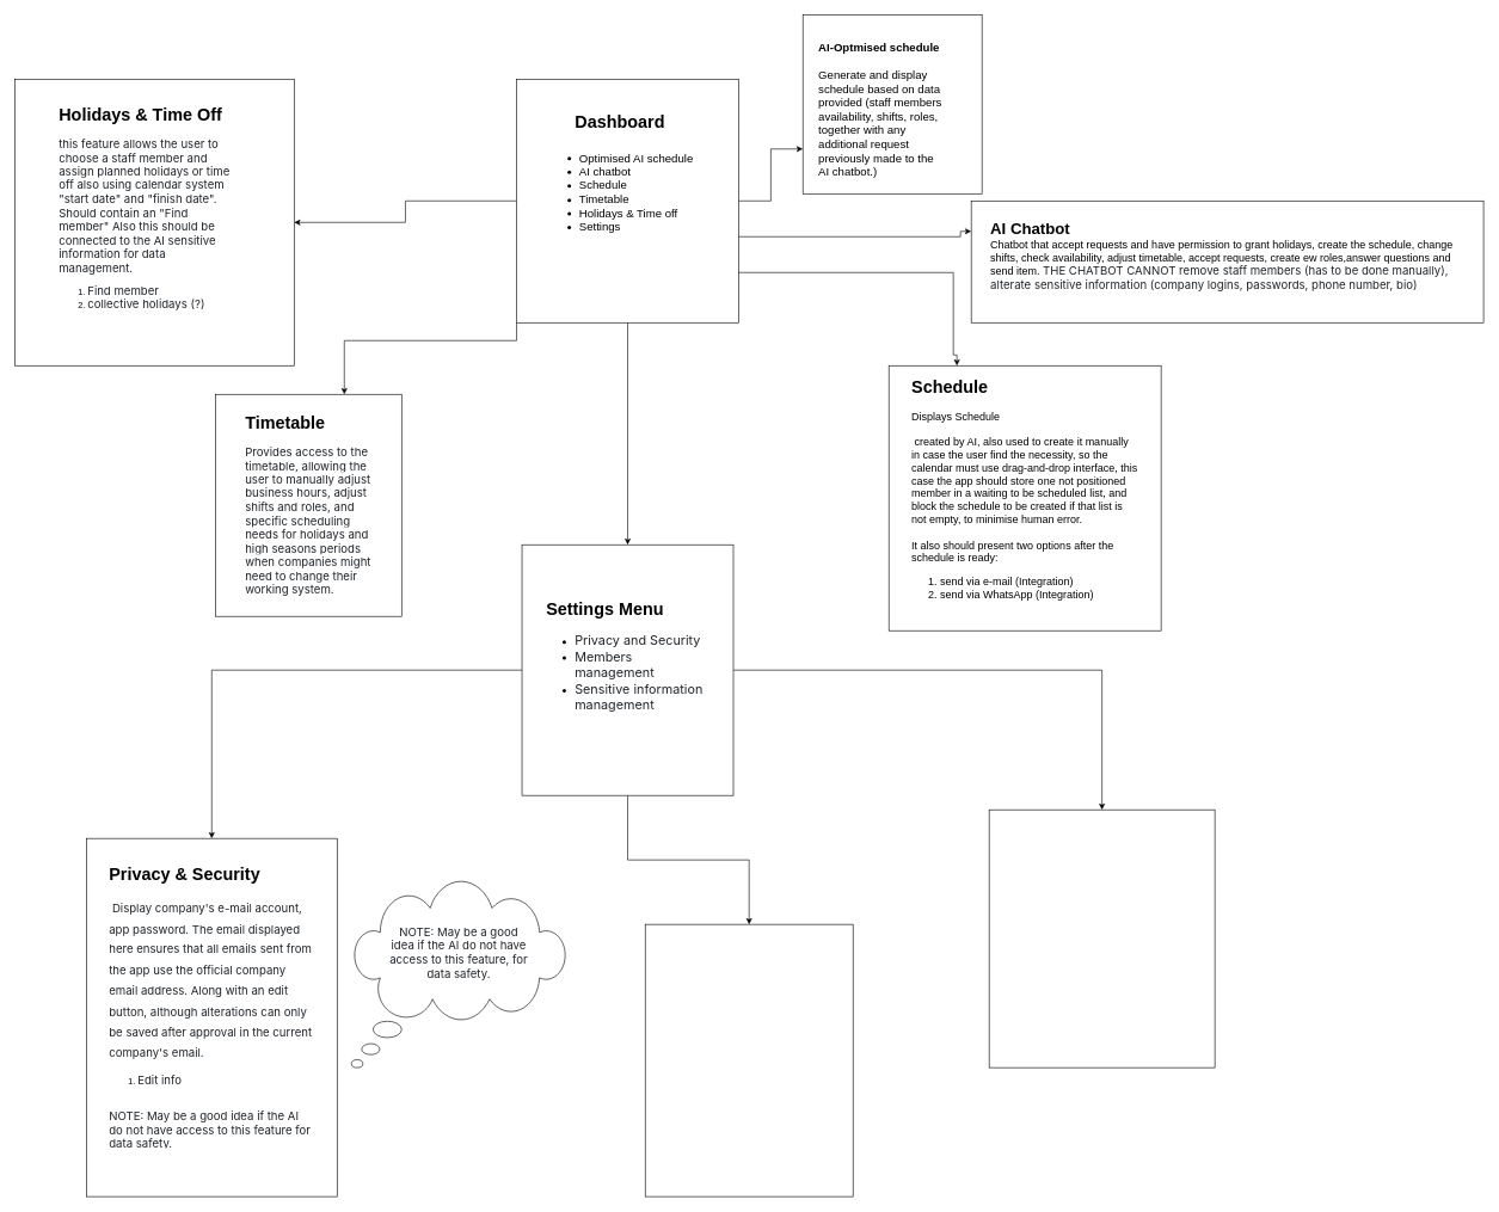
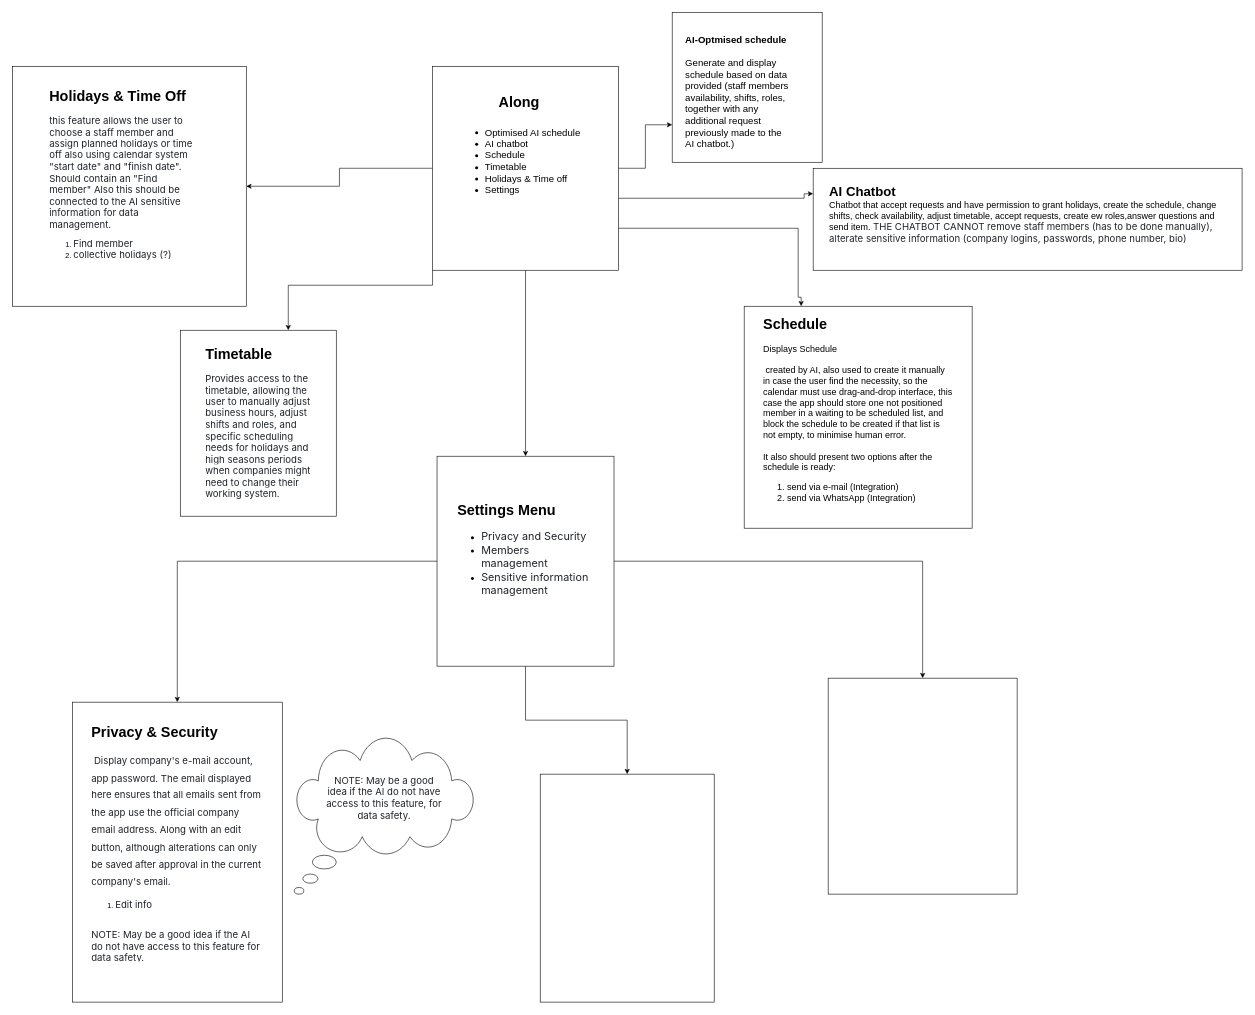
  <mxCell id="0" />
  <mxCell id="1" parent="0" />
  <mxCell id="2" style="edgeStyle=orthogonalEdgeStyle;rounded=0;orthogonalLoop=1;jettySize=auto;html=1;entryX=0;entryY=0.25;entryDx=0;entryDy=0;" edge="1" parent="1" source="8" target="13"><mxGeometry relative="1" as="geometry"><Array as="points"><mxPoint x="1340" y="330" /></Array></mxGeometry></mxCell>
  <mxCell id="3" style="edgeStyle=orthogonalEdgeStyle;rounded=0;orthogonalLoop=1;jettySize=auto;html=1;entryX=0;entryY=0.75;entryDx=0;entryDy=0;" edge="1" parent="1" source="8" target="11"><mxGeometry relative="1" as="geometry" /></mxCell>
  <mxCell id="4" style="edgeStyle=orthogonalEdgeStyle;rounded=0;orthogonalLoop=1;jettySize=auto;html=1;exitX=1;exitY=0.75;exitDx=0;exitDy=0;entryX=0.25;entryY=0;entryDx=0;entryDy=0;" edge="1" parent="1" source="8" target="15"><mxGeometry relative="1" as="geometry"><Array as="points"><mxPoint x="990" y="380" /><mxPoint x="1330" y="380" /><mxPoint x="1330" y="495" /><mxPoint x="1335" y="495" /></Array></mxGeometry></mxCell>
  <mxCell id="5" style="edgeStyle=orthogonalEdgeStyle;rounded=0;orthogonalLoop=1;jettySize=auto;html=1;entryX=1;entryY=0.5;entryDx=0;entryDy=0;" edge="1" parent="1" source="8" target="17"><mxGeometry relative="1" as="geometry" /></mxCell>
  <mxCell id="6" style="edgeStyle=orthogonalEdgeStyle;rounded=0;orthogonalLoop=1;jettySize=auto;html=1;exitX=0;exitY=1;exitDx=0;exitDy=0;" edge="1" parent="1" source="8" target="18"><mxGeometry relative="1" as="geometry"><Array as="points"><mxPoint x="720" y="475" /><mxPoint x="480" y="475" /></Array></mxGeometry></mxCell>
  <mxCell id="7" style="edgeStyle=orthogonalEdgeStyle;rounded=0;orthogonalLoop=1;jettySize=auto;html=1;" edge="1" parent="1" source="8" target="22"><mxGeometry relative="1" as="geometry" /></mxCell>
  <mxCell id="8" value="" style="rounded=0;whiteSpace=wrap;html=1;" vertex="1" parent="1"><mxGeometry x="720.5" y="110" width="310" height="340" as="geometry" /></mxCell>
- <mxCell id="9" value="&lt;b&gt;&lt;font style=&quot;font-size: 24px;&quot;&gt;Dashboard&lt;/font&gt;&lt;/b&gt;" style="text;html=1;align=center;verticalAlign=middle;whiteSpace=wrap;rounded=0;fontSize=22;" vertex="1" parent="1"><mxGeometry x="740" y="140" width="250" height="60" as="geometry" /></mxCell>
+ <mxCell id="9" value="&lt;b&gt;&lt;font style=&quot;font-size: 24px;&quot;&gt;Along&lt;/font&gt;&lt;/b&gt;" style="text;html=1;align=center;verticalAlign=middle;whiteSpace=wrap;rounded=0;fontSize=22;" vertex="1" parent="1"><mxGeometry x="740" y="140" width="250" height="60" as="geometry" /></mxCell>
  <mxCell id="10" value="&lt;ul style=&quot;font-size: 16px;&quot;&gt;&lt;li&gt;Optimised AI schedule&lt;/li&gt;&lt;li&gt;AI chatbot&lt;/li&gt;&lt;li&gt;Schedule&lt;/li&gt;&lt;li&gt;Timetable&lt;/li&gt;&lt;li&gt;Holidays &amp;amp; Time off&lt;/li&gt;&lt;li&gt;&lt;span style=&quot;background-color: initial; font-size: 16px;&quot;&gt;Settings&lt;/span&gt;&lt;/li&gt;&lt;/ul&gt;" style="text;html=1;whiteSpace=wrap;overflow=hidden;rounded=0;spacingTop=0;spacing=0;" vertex="1" parent="1"><mxGeometry x="768" y="190" width="215" height="170" as="geometry" /></mxCell>
  <mxCell id="11" value="" style="rounded=0;whiteSpace=wrap;html=1;" vertex="1" parent="1"><mxGeometry x="1120" y="20" width="250" height="250" as="geometry" /></mxCell>
  <mxCell id="12" value="&lt;font style=&quot;font-size: 16px;&quot;&gt;&lt;b style=&quot;&quot;&gt;AI-Optmised schedule&lt;/b&gt;&lt;/font&gt;&lt;div style=&quot;font-size: 16px;&quot;&gt;&lt;span style=&quot;background-color: initial;&quot;&gt;&lt;br&gt;&lt;/span&gt;&lt;/div&gt;&lt;div&gt;&lt;span style=&quot;background-color: initial; font-size: 16px;&quot;&gt;Generate and display schedule based on data provided (staff members availability, shifts, roles, together with any additional request previously made to the AI chatbot.)&lt;/span&gt;&lt;/div&gt;" style="text;html=1;whiteSpace=wrap;overflow=hidden;rounded=0;" vertex="1" parent="1"><mxGeometry x="1140" y="50" width="180" height="220" as="geometry" /></mxCell>
  <mxCell id="13" value="" style="rounded=0;whiteSpace=wrap;html=1;" vertex="1" parent="1"><mxGeometry x="1355" y="280" width="715" height="170" as="geometry" /></mxCell>
  <mxCell id="14" value="&lt;b&gt;&lt;font style=&quot;font-size: 22px;&quot;&gt;AI Chatbot&lt;/font&gt;&lt;/b&gt;&lt;div&gt;&lt;font style=&quot;font-size: 15px;&quot;&gt;Chatbot that accept requests and have permission to grant holidays, create the schedule, change shifts, check availability, adjust timetable, accept requests, create ew roles,answer questions and send item.&amp;nbsp;&lt;/font&gt;&lt;span style=&quot;background-color: rgb(255, 255, 255); color: rgb(31, 35, 40); font-family: -apple-system, BlinkMacSystemFont, &amp;quot;Segoe UI&amp;quot;, &amp;quot;Noto Sans&amp;quot;, Helvetica, Arial, sans-serif, &amp;quot;Apple Color Emoji&amp;quot;, &amp;quot;Segoe UI Emoji&amp;quot;; font-size: 16px;&quot;&gt;THE CHATBOT CANNOT remove staff members (has to be done manually), alterate sensitive information (company logins, passwords, phone number, bio)&lt;/span&gt;&lt;/div&gt;" style="text;html=1;whiteSpace=wrap;overflow=hidden;rounded=0;" vertex="1" parent="1"><mxGeometry x="1380" y="300" width="660" height="120" as="geometry" /></mxCell>
  <mxCell id="15" value="" style="rounded=0;whiteSpace=wrap;html=1;" vertex="1" parent="1"><mxGeometry x="1240" y="510" width="380" height="370" as="geometry" /></mxCell>
  <mxCell id="16" value="&lt;h1 style=&quot;margin-top: 0px;&quot;&gt;Schedule&lt;/h1&gt;&lt;div style=&quot;font-size: 15px;&quot;&gt;Displays Schedule&lt;/div&gt;&lt;div style=&quot;font-size: 15px;&quot;&gt;&lt;br&gt;&lt;/div&gt;&lt;div style=&quot;font-size: 15px;&quot;&gt;&amp;nbsp;created by AI, also used to create it manually in case the user find the necessity, so the calendar must use drag-and-drop interface, this case the app should store one not positioned member in a waiting to be scheduled list, and block the schedule to be created if that list is not empty, to minimise human error.&amp;nbsp;&lt;/div&gt;&lt;div style=&quot;font-size: 15px;&quot;&gt;&lt;br&gt;&lt;/div&gt;&lt;div style=&quot;font-size: 15px;&quot;&gt;&lt;span style=&quot;background-color: initial;&quot;&gt;It also should present two options after the schedule is ready:&lt;/span&gt;&lt;/div&gt;&lt;div style=&quot;font-size: 15px;&quot;&gt;&lt;ol&gt;&lt;li&gt;&lt;span style=&quot;background-color: initial;&quot;&gt;send via e-mail (Integration)&lt;/span&gt;&lt;/li&gt;&lt;li&gt;send via WhatsApp (Integration)&lt;/li&gt;&lt;/ol&gt;&lt;/div&gt;" style="text;html=1;whiteSpace=wrap;overflow=hidden;rounded=0;" vertex="1" parent="1"><mxGeometry x="1270" y="520" width="320" height="340" as="geometry" /></mxCell>
  <mxCell id="17" value="" style="rounded=0;whiteSpace=wrap;html=1;" vertex="1" parent="1"><mxGeometry x="20" y="110" width="390" height="400" as="geometry" /></mxCell>
  <mxCell id="18" value="" style="rounded=0;whiteSpace=wrap;html=1;" vertex="1" parent="1"><mxGeometry x="300" y="550" width="260" height="310" as="geometry" /></mxCell>
  <mxCell id="19" style="edgeStyle=orthogonalEdgeStyle;rounded=0;orthogonalLoop=1;jettySize=auto;html=1;entryX=0.5;entryY=0;entryDx=0;entryDy=0;" edge="1" parent="1" source="22" target="26"><mxGeometry relative="1" as="geometry" /></mxCell>
  <mxCell id="20" style="edgeStyle=orthogonalEdgeStyle;rounded=0;orthogonalLoop=1;jettySize=auto;html=1;entryX=0.5;entryY=0;entryDx=0;entryDy=0;" edge="1" parent="1" source="22" target="28"><mxGeometry relative="1" as="geometry" /></mxCell>
  <mxCell id="21" style="edgeStyle=orthogonalEdgeStyle;rounded=0;orthogonalLoop=1;jettySize=auto;html=1;entryX=0.5;entryY=0;entryDx=0;entryDy=0;" edge="1" parent="1" source="22" target="27"><mxGeometry relative="1" as="geometry" /></mxCell>
  <mxCell id="22" value="" style="rounded=0;whiteSpace=wrap;html=1;" vertex="1" parent="1"><mxGeometry x="728" y="760" width="295" height="350" as="geometry" /></mxCell>
  <mxCell id="23" value="&lt;h1 style=&quot;margin-top: 0px;&quot;&gt;Holidays &amp;amp; Time Off&lt;/h1&gt;&lt;p&gt;&lt;span style=&quot;color: rgb(31, 35, 40); font-family: -apple-system, BlinkMacSystemFont, &amp;quot;Segoe UI&amp;quot;, &amp;quot;Noto Sans&amp;quot;, Helvetica, Arial, sans-serif, &amp;quot;Apple Color Emoji&amp;quot;, &amp;quot;Segoe UI Emoji&amp;quot;; font-size: 16px; background-color: rgb(255, 255, 255);&quot;&gt;this feature allows the user to choose a staff member and assign planned holidays or time off also using calendar system &quot;start date&quot; and &quot;finish date&quot;. Should contain an &quot;Find member&quot; Also this should be connected to the AI sensitive information for data management.&lt;/span&gt;&lt;/p&gt;&lt;p&gt;&lt;/p&gt;&lt;ol&gt;&lt;li&gt;&lt;span style=&quot;color: rgb(31, 35, 40); font-family: -apple-system, BlinkMacSystemFont, &amp;quot;Segoe UI&amp;quot;, &amp;quot;Noto Sans&amp;quot;, Helvetica, Arial, sans-serif, &amp;quot;Apple Color Emoji&amp;quot;, &amp;quot;Segoe UI Emoji&amp;quot;; font-size: 16px; background-color: rgb(255, 255, 255);&quot;&gt;Find member&lt;/span&gt;&lt;/li&gt;&lt;li&gt;&lt;font face=&quot;-apple-system, BlinkMacSystemFont, Segoe UI, Noto Sans, Helvetica, Arial, sans-serif, Apple Color Emoji, Segoe UI Emoji&quot; color=&quot;#1f2328&quot;&gt;&lt;span style=&quot;font-size: 16px; background-color: rgb(255, 255, 255);&quot;&gt;collective holidays (?)&lt;/span&gt;&lt;/font&gt;&lt;/li&gt;&lt;/ol&gt;&lt;p&gt;&lt;/p&gt;" style="text;html=1;whiteSpace=wrap;overflow=hidden;rounded=0;" vertex="1" parent="1"><mxGeometry x="80" y="140" width="250" height="290" as="geometry" /></mxCell>
  <mxCell id="24" value="&lt;h1 style=&quot;margin-top: 0px;&quot;&gt;Timetable&lt;/h1&gt;&lt;p&gt;&lt;span style=&quot;color: rgb(31, 35, 40); font-family: -apple-system, BlinkMacSystemFont, &amp;quot;Segoe UI&amp;quot;, &amp;quot;Noto Sans&amp;quot;, Helvetica, Arial, sans-serif, &amp;quot;Apple Color Emoji&amp;quot;, &amp;quot;Segoe UI Emoji&amp;quot;; font-size: 16px; background-color: rgb(255, 255, 255);&quot;&gt;Provides access to the timetable, allowing the user to manually adjust business hours, adjust shifts and roles, and specific scheduling needs for holidays and high seasons periods when companies might need to change their working system.&lt;/span&gt;&lt;br&gt;&lt;/p&gt;" style="text;html=1;whiteSpace=wrap;overflow=hidden;rounded=0;" vertex="1" parent="1"><mxGeometry x="340" y="570" width="180" height="270" as="geometry" /></mxCell>
  <mxCell id="25" value="&lt;h1 style=&quot;margin-top: 0px;&quot;&gt;&lt;span style=&quot;background-color: initial;&quot;&gt;Settings Menu&lt;/span&gt;&lt;/h1&gt;&lt;h1 style=&quot;margin-top: 0px; font-size: 18px;&quot;&gt;&lt;ul&gt;&lt;li&gt;&lt;span style=&quot;font-weight: normal;&quot;&gt;&lt;span style=&quot;color: rgb(31, 35, 40); font-family: -apple-system, BlinkMacSystemFont, &amp;quot;Segoe UI&amp;quot;, &amp;quot;Noto Sans&amp;quot;, Helvetica, Arial, sans-serif, &amp;quot;Apple Color Emoji&amp;quot;, &amp;quot;Segoe UI Emoji&amp;quot;; background-color: rgb(255, 255, 255);&quot;&gt;Privacy and Security&lt;/span&gt;&lt;br&gt;&lt;/span&gt;&lt;/li&gt;&lt;li&gt;&lt;span style=&quot;color: rgb(31, 35, 40); font-family: -apple-system, BlinkMacSystemFont, &amp;quot;Segoe UI&amp;quot;, &amp;quot;Noto Sans&amp;quot;, Helvetica, Arial, sans-serif, &amp;quot;Apple Color Emoji&amp;quot;, &amp;quot;Segoe UI Emoji&amp;quot;; background-color: rgb(255, 255, 255); font-weight: normal;&quot;&gt;Members management&lt;br&gt;&lt;/span&gt;&lt;/li&gt;&lt;li&gt;&lt;span style=&quot;color: rgb(31, 35, 40); font-family: -apple-system, BlinkMacSystemFont, &amp;quot;Segoe UI&amp;quot;, &amp;quot;Noto Sans&amp;quot;, Helvetica, Arial, sans-serif, &amp;quot;Apple Color Emoji&amp;quot;, &amp;quot;Segoe UI Emoji&amp;quot;; background-color: rgb(255, 255, 255);&quot;&gt;&lt;span style=&quot;font-weight: normal;&quot;&gt;Sensitive information management&lt;/span&gt;&lt;br&gt;&lt;/span&gt;&lt;/li&gt;&lt;/ul&gt;&lt;/h1&gt;" style="text;html=1;whiteSpace=wrap;overflow=hidden;rounded=0;" vertex="1" parent="1"><mxGeometry x="760" y="830" width="230" height="195" as="geometry" /></mxCell>
  <mxCell id="26" value="" style="rounded=0;whiteSpace=wrap;html=1;" vertex="1" parent="1"><mxGeometry x="120" y="1170" width="350" height="500" as="geometry" /></mxCell>
  <mxCell id="27" value="" style="rounded=0;whiteSpace=wrap;html=1;" vertex="1" parent="1"><mxGeometry x="900" y="1290" width="290" height="380" as="geometry" /></mxCell>
  <mxCell id="28" value="" style="rounded=0;whiteSpace=wrap;html=1;" vertex="1" parent="1"><mxGeometry x="1380" y="1130" width="315" height="360" as="geometry" /></mxCell>
  <mxCell id="29" value="&lt;h1 style=&quot;margin-top: 0px;&quot;&gt;&lt;span style=&quot;background-color: initial;&quot;&gt;Privacy &amp;amp; Security&lt;/span&gt;&lt;/h1&gt;&lt;h1 style=&quot;margin-top: 0px;&quot;&gt;&lt;span style=&quot;color: rgb(31, 35, 40); font-family: -apple-system, BlinkMacSystemFont, &amp;quot;Segoe UI&amp;quot;, &amp;quot;Noto Sans&amp;quot;, Helvetica, Arial, sans-serif, &amp;quot;Apple Color Emoji&amp;quot;, &amp;quot;Segoe UI Emoji&amp;quot;; font-size: 16px; font-weight: 400; background-color: rgb(255, 255, 255);&quot;&gt;&amp;nbsp;Display company's e-mail account, app password. The email displayed here ensures that all emails sent from the app use the official company email address. Along with an edit button, although alterations can only be saved after approval in the current company's email.&lt;/span&gt;&lt;br&gt;&lt;/h1&gt;&lt;div&gt;&lt;ol&gt;&lt;li&gt;&lt;span style=&quot;color: rgb(31, 35, 40); font-family: -apple-system, BlinkMacSystemFont, &amp;quot;Segoe UI&amp;quot;, &amp;quot;Noto Sans&amp;quot;, Helvetica, Arial, sans-serif, &amp;quot;Apple Color Emoji&amp;quot;, &amp;quot;Segoe UI Emoji&amp;quot;; font-size: 16px; font-weight: 400; background-color: rgb(255, 255, 255);&quot;&gt;Edit info&lt;/span&gt;&lt;/li&gt;&lt;/ol&gt;&lt;font face=&quot;-apple-system, BlinkMacSystemFont, Segoe UI, Noto Sans, Helvetica, Arial, sans-serif, Apple Color Emoji, Segoe UI Emoji&quot; color=&quot;#1f2328&quot;&gt;&lt;span style=&quot;font-size: 16px;&quot;&gt;&lt;div&gt;&lt;font face=&quot;-apple-system, BlinkMacSystemFont, Segoe UI, Noto Sans, Helvetica, Arial, sans-serif, Apple Color Emoji, Segoe UI Emoji&quot; color=&quot;#1f2328&quot;&gt;&lt;span style=&quot;font-size: 16px;&quot;&gt;&lt;br&gt;&lt;/span&gt;&lt;/font&gt;&lt;/div&gt;NOTE: May be a good idea if the AI do not have access to this feature for data safety.&lt;/span&gt;&lt;/font&gt;&lt;/div&gt;&lt;div&gt;&lt;font face=&quot;-apple-system, BlinkMacSystemFont, Segoe UI, Noto Sans, Helvetica, Arial, sans-serif, Apple Color Emoji, Segoe UI Emoji&quot; color=&quot;#1f2328&quot;&gt;&lt;span style=&quot;font-size: 16px;&quot;&gt;&lt;br&gt;&lt;/span&gt;&lt;/font&gt;&lt;/div&gt;" style="text;html=1;whiteSpace=wrap;overflow=hidden;rounded=0;" vertex="1" parent="1"><mxGeometry x="150" y="1200" width="290" height="400" as="geometry" /></mxCell>
  <mxCell id="30" value="" style="whiteSpace=wrap;html=1;shape=mxgraph.basic.cloud_callout" vertex="1" parent="1"><mxGeometry x="490" y="1230" width="300" height="260" as="geometry" /></mxCell>
  <mxCell id="31" value="&lt;span style=&quot;color: rgb(31, 35, 40); font-family: -apple-system, BlinkMacSystemFont, &amp;quot;Segoe UI&amp;quot;, &amp;quot;Noto Sans&amp;quot;, Helvetica, Arial, sans-serif, &amp;quot;Apple Color Emoji&amp;quot;, &amp;quot;Segoe UI Emoji&amp;quot;; font-size: 16px; text-align: left;&quot;&gt;NOTE: May be a good idea if the AI do not have access to this feature, for data safety.&lt;/span&gt;" style="text;html=1;align=center;verticalAlign=middle;whiteSpace=wrap;rounded=0;" vertex="1" parent="1"><mxGeometry x="540" y="1290" width="200" height="80" as="geometry" /></mxCell>
